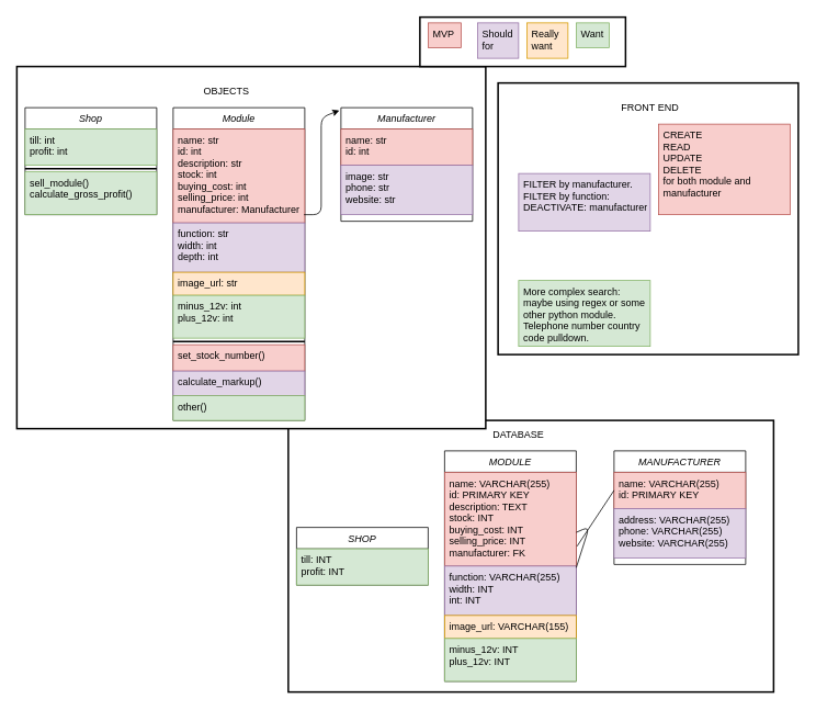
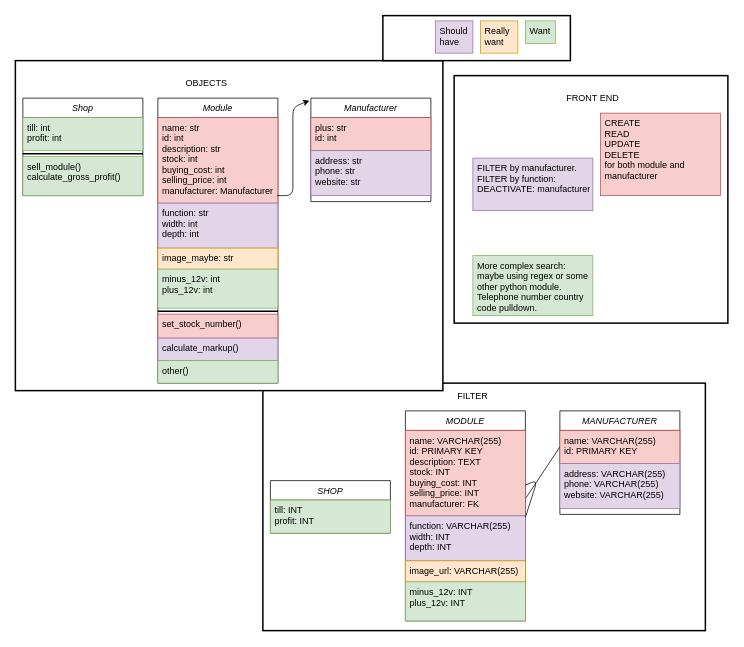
  <mxCell id="0" />
  <mxCell id="1" parent="0" />
  <mxCell id="2" value="" style="rounded=0;whiteSpace=wrap;html=1;strokeWidth=2;" parent="1" vertex="1"><mxGeometry x="350" y="510" width="590" height="330" as="geometry" /></mxCell>
  <mxCell id="3" value="" style="rounded=0;whiteSpace=wrap;html=1;strokeWidth=2;" parent="1" vertex="1"><mxGeometry y="80" width="570" height="440" as="geometry" x="20" /></mxCell>
  <mxCell id="4" value="" style="rounded=0;whiteSpace=wrap;html=1;strokeWidth=2;" parent="1" vertex="1"><mxGeometry x="510" y="20" width="250" height="60" as="geometry" /></mxCell>
  <mxCell id="5" value="" style="rounded=0;whiteSpace=wrap;html=1;strokeWidth=2;" parent="1" vertex="1"><mxGeometry x="605" y="100" width="365" height="330" as="geometry" /></mxCell>
  <mxCell id="6" value="" style="group" parent="1" vertex="1" connectable="0"><mxGeometry x="210" y="90" width="360" height="410" as="geometry" /></mxCell>
  <mxCell id="7" value="Module" style="swimlane;fontStyle=2;align=center;verticalAlign=top;childLayout=stackLayout;horizontal=1;startSize=26;horizontalStack=0;resizeParent=1;resizeLast=0;collapsible=1;marginBottom=0;rounded=0;shadow=0;strokeWidth=1;" parent="6" vertex="1"><mxGeometry y="40" width="160" height="380" as="geometry"><mxRectangle x="220" y="120" width="160" height="26" as="alternateBounds" /></mxGeometry></mxCell>
  <mxCell id="8" value="name: str&#10;id: int&#10;description: str&#10;stock: int&#10;buying_cost: int&#10;selling_price: int&#10;manufacturer: Manufacturer&#10;" style="text;align=left;verticalAlign=top;spacingLeft=4;spacingRight=4;overflow=hidden;rotatable=0;points=[[0,0.5],[1,0.5]];portConstraint=eastwest;fillColor=#f8cecc;strokeColor=#b85450;" parent="7" vertex="1"><mxGeometry y="26" width="160" height="114" as="geometry" /></mxCell>
  <mxCell id="9" value="function: str&#10;width: int&#10;depth: int&#10;" style="text;align=left;verticalAlign=top;spacingLeft=4;spacingRight=4;overflow=hidden;rotatable=0;points=[[0,0.5],[1,0.5]];portConstraint=eastwest;rounded=0;shadow=0;html=0;fillColor=#e1d5e7;strokeColor=#9673a6;" parent="7" vertex="1"><mxGeometry y="140" width="160" height="60" as="geometry" /></mxCell>
- <mxCell id="10" value="image_url: str" style="text;align=left;verticalAlign=top;spacingLeft=4;spacingRight=4;overflow=hidden;rotatable=0;points=[[0,0.5],[1,0.5]];portConstraint=eastwest;rounded=0;shadow=0;html=0;fillColor=#ffe6cc;strokeColor=#d79b00;" parent="7" vertex="1"><mxGeometry y="200" width="160" height="28" as="geometry" /></mxCell>
+ <mxCell id="10" value="image_maybe: str" style="text;align=left;verticalAlign=top;spacingLeft=4;spacingRight=4;overflow=hidden;rotatable=0;points=[[0,0.5],[1,0.5]];portConstraint=eastwest;rounded=0;shadow=0;html=0;fillColor=#ffe6cc;strokeColor=#d79b00;" parent="7" vertex="1"><mxGeometry y="200" width="160" height="28" as="geometry" /></mxCell>
  <mxCell id="11" value="minus_12v: int&#10;plus_12v: int&#10;" style="text;align=left;verticalAlign=top;spacingLeft=4;spacingRight=4;overflow=hidden;rotatable=0;points=[[0,0.5],[1,0.5]];portConstraint=eastwest;rounded=0;shadow=0;html=0;fillColor=#d5e8d4;strokeColor=#82b366;" parent="7" vertex="1"><mxGeometry y="228" width="160" height="52" as="geometry" /></mxCell>
  <mxCell id="12" value="" style="line;html=1;strokeWidth=2;align=left;verticalAlign=middle;spacingTop=-1;spacingLeft=3;spacingRight=3;rotatable=0;labelPosition=right;points=[];portConstraint=eastwest;" parent="7" vertex="1"><mxGeometry y="280" width="160" height="8" as="geometry" /></mxCell>
  <mxCell id="13" value="set_stock_number()" style="text;align=left;verticalAlign=top;spacingLeft=4;spacingRight=4;overflow=hidden;rotatable=0;points=[[0,0.5],[1,0.5]];portConstraint=eastwest;fillColor=#f8cecc;strokeColor=#b85450;" parent="7" vertex="1"><mxGeometry y="288" width="160" height="32" as="geometry" /></mxCell>
  <mxCell id="14" value="calculate_markup()" style="text;align=left;verticalAlign=top;spacingLeft=4;spacingRight=4;overflow=hidden;rotatable=0;points=[[0,0.5],[1,0.5]];portConstraint=eastwest;fillColor=#e1d5e7;strokeColor=#9673a6;" parent="7" vertex="1"><mxGeometry y="320" width="160" height="30" as="geometry" /></mxCell>
  <mxCell id="15" value="other()" style="text;align=left;verticalAlign=top;spacingLeft=4;spacingRight=4;overflow=hidden;rotatable=0;points=[[0,0.5],[1,0.5]];portConstraint=eastwest;fillColor=#d5e8d4;strokeColor=#82b366;" parent="7" vertex="1"><mxGeometry y="350" width="160" height="30" as="geometry" /></mxCell>
  <mxCell id="16" value="Manufacturer" style="swimlane;fontStyle=2;align=center;verticalAlign=top;childLayout=stackLayout;horizontal=1;startSize=26;horizontalStack=0;resizeParent=1;resizeLast=0;collapsible=1;marginBottom=0;rounded=0;shadow=0;strokeWidth=1;" parent="6" vertex="1"><mxGeometry x="204" y="40" width="160" height="138" as="geometry"><mxRectangle x="220" y="120" width="160" height="26" as="alternateBounds" /></mxGeometry></mxCell>
- <mxCell id="17" value="name: str&#10;id: int&#10;" style="text;align=left;verticalAlign=top;spacingLeft=4;spacingRight=4;overflow=hidden;rotatable=0;points=[[0,0.5],[1,0.5]];portConstraint=eastwest;fillColor=#f8cecc;strokeColor=#b85450;" parent="16" vertex="1"><mxGeometry y="26" width="160" height="44" as="geometry" /></mxCell>
- <mxCell id="18" value="image: str&#10;phone: str&#10;website: str" style="text;align=left;verticalAlign=top;spacingLeft=4;spacingRight=4;overflow=hidden;rotatable=0;points=[[0,0.5],[1,0.5]];portConstraint=eastwest;rounded=0;shadow=0;html=0;fillColor=#e1d5e7;strokeColor=#9673a6;" parent="16" vertex="1"><mxGeometry y="70" width="160" height="60" as="geometry" /></mxCell>
+ <mxCell id="17" value="plus: str&#10;id: int&#10;" style="text;align=left;verticalAlign=top;spacingLeft=4;spacingRight=4;overflow=hidden;rotatable=0;points=[[0,0.5],[1,0.5]];portConstraint=eastwest;fillColor=#f8cecc;strokeColor=#b85450;" parent="16" vertex="1"><mxGeometry y="26" width="160" height="44" as="geometry" /></mxCell>
+ <mxCell id="18" value="address: str&#10;phone: str&#10;website: str" style="text;align=left;verticalAlign=top;spacingLeft=4;spacingRight=4;overflow=hidden;rotatable=0;points=[[0,0.5],[1,0.5]];portConstraint=eastwest;rounded=0;shadow=0;html=0;fillColor=#e1d5e7;strokeColor=#9673a6;" parent="16" vertex="1"><mxGeometry y="70" width="160" height="60" as="geometry" /></mxCell>
  <mxCell id="19" value="" style="endArrow=classic;html=1;entryX=-0.012;entryY=0.024;entryDx=0;entryDy=0;entryPerimeter=0;" parent="6" target="16" edge="1"><mxGeometry width="50" height="50" relative="1" as="geometry"><mxPoint x="159" y="170" as="sourcePoint" /><mxPoint x="310" y="260" as="targetPoint" /><Array as="points"><mxPoint x="180" y="170" /><mxPoint x="180" y="52" /></Array></mxGeometry></mxCell>
  <mxCell id="20" value="OBJECTS" style="text;html=1;strokeColor=none;fillColor=none;align=center;verticalAlign=middle;whiteSpace=wrap;rounded=0;" parent="6" vertex="1"><mxGeometry x="45" y="10" width="40" height="20" as="geometry" /></mxCell>
  <mxCell id="21" value="" style="group" parent="1" vertex="1" connectable="0"><mxGeometry x="630" y="120" width="160" height="300" as="geometry" /></mxCell>
  <mxCell id="22" value="FILTER by manufacturer.&#10;FILTER by function:&#10;DEACTIVATE: manufacturer" style="text;align=left;verticalAlign=top;spacingLeft=4;spacingRight=4;overflow=hidden;rotatable=0;points=[[0,0.5],[1,0.5]];portConstraint=eastwest;fillColor=#e1d5e7;strokeColor=#9673a6;" parent="21" vertex="1"><mxGeometry y="90" width="160" height="70" as="geometry" /></mxCell>
  <mxCell id="23" value="More complex search:&#10;maybe using regex or some&#10;other python module.&#10;Telephone number country&#10;code pulldown." style="text;align=left;verticalAlign=top;spacingLeft=4;spacingRight=4;overflow=hidden;rotatable=0;points=[[0,0.5],[1,0.5]];portConstraint=eastwest;fillColor=#d5e8d4;strokeColor=#82b366;" parent="21" vertex="1"><mxGeometry y="220" width="160" height="80" as="geometry" /></mxCell>
  <mxCell id="24" value="" style="group" parent="1" vertex="1" connectable="0"><mxGeometry x="520" y="27" width="220" height="43" as="geometry" /></mxCell>
  <mxCell id="25" value="Really &#10;want" style="text;align=left;verticalAlign=top;spacingLeft=4;spacingRight=4;overflow=hidden;rotatable=0;points=[[0,0.5],[1,0.5]];portConstraint=eastwest;rounded=0;shadow=0;html=0;fillColor=#ffe6cc;strokeColor=#d79b00;" parent="24" vertex="1"><mxGeometry x="120" width="50" height="43" as="geometry" /></mxCell>
- <mxCell id="26" value="Should&#10;for" style="text;align=left;verticalAlign=top;spacingLeft=4;spacingRight=4;overflow=hidden;rotatable=0;points=[[0,0.5],[1,0.5]];portConstraint=eastwest;rounded=0;shadow=0;html=0;fillColor=#e1d5e7;strokeColor=#9673a6;" parent="24" vertex="1"><mxGeometry x="60" width="50" height="43" as="geometry" /></mxCell>
+ <mxCell id="26" value="Should&#10;have" style="text;align=left;verticalAlign=top;spacingLeft=4;spacingRight=4;overflow=hidden;rotatable=0;points=[[0,0.5],[1,0.5]];portConstraint=eastwest;rounded=0;shadow=0;html=0;fillColor=#e1d5e7;strokeColor=#9673a6;" parent="24" vertex="1"><mxGeometry x="60" width="50" height="43" as="geometry" /></mxCell>
  <mxCell id="27" value="" style="group" parent="24" vertex="1" connectable="0"><mxGeometry width="220" height="30" as="geometry" /></mxCell>
- <mxCell id="28" value="MVP" style="text;align=left;verticalAlign=top;spacingLeft=4;spacingRight=4;overflow=hidden;rotatable=0;points=[[0,0.5],[1,0.5]];portConstraint=eastwest;rounded=0;shadow=0;html=0;fillColor=#f8cecc;strokeColor=#b85450;" parent="27" vertex="1"><mxGeometry width="40" height="30" as="geometry" /></mxCell>
  <mxCell id="29" value="Want" style="text;align=left;verticalAlign=top;spacingLeft=4;spacingRight=4;overflow=hidden;rotatable=0;points=[[0,0.5],[1,0.5]];portConstraint=eastwest;rounded=0;shadow=0;html=0;fillColor=#d5e8d4;strokeColor=#82b366;" parent="27" vertex="1"><mxGeometry x="180" width="40" height="30" as="geometry" /></mxCell>
  <mxCell id="30" value="Shop" style="swimlane;fontStyle=2;align=center;verticalAlign=top;childLayout=stackLayout;horizontal=1;startSize=26;horizontalStack=0;resizeParent=1;resizeLast=0;collapsible=1;marginBottom=0;rounded=0;shadow=0;strokeWidth=1;" parent="1" vertex="1"><mxGeometry x="30" y="130" width="160" height="130" as="geometry"><mxRectangle x="220" y="120" width="160" height="26" as="alternateBounds" /></mxGeometry></mxCell>
  <mxCell id="31" value="till: int&#10;profit: int" style="text;align=left;verticalAlign=top;spacingLeft=4;spacingRight=4;overflow=hidden;rotatable=0;points=[[0,0.5],[1,0.5]];portConstraint=eastwest;fillColor=#d5e8d4;strokeColor=#82b366;" parent="30" vertex="1"><mxGeometry y="26" width="160" height="44" as="geometry" /></mxCell>
  <mxCell id="32" value="" style="line;html=1;strokeWidth=2;align=left;verticalAlign=middle;spacingTop=-1;spacingLeft=3;spacingRight=3;rotatable=0;labelPosition=right;points=[];portConstraint=eastwest;" parent="30" vertex="1"><mxGeometry y="70" width="160" height="8" as="geometry" /></mxCell>
  <mxCell id="33" value="sell_module()&#10;calculate_gross_profit()" style="text;align=left;verticalAlign=top;spacingLeft=4;spacingRight=4;overflow=hidden;rotatable=0;points=[[0,0.5],[1,0.5]];portConstraint=eastwest;fillColor=#d5e8d4;strokeColor=#82b366;" parent="30" vertex="1"><mxGeometry y="78" width="160" height="52" as="geometry" /></mxCell>
  <mxCell id="34" value="" style="group" parent="1" vertex="1" connectable="0"><mxGeometry x="800" y="120" width="160" height="300" as="geometry" /></mxCell>
  <mxCell id="35" value="CREATE&#10;READ&#10;UPDATE&#10;DELETE&#10;for both module and &#10;manufacturer" style="text;align=left;verticalAlign=top;spacingLeft=4;spacingRight=4;overflow=hidden;rotatable=0;points=[[0,0.5],[1,0.5]];portConstraint=eastwest;fillColor=#f8cecc;strokeColor=#b85450;" parent="34" vertex="1"><mxGeometry y="30" width="160" height="110" as="geometry" /></mxCell>
  <mxCell id="36" value="FRONT END" style="text;html=1;strokeColor=none;fillColor=none;align=center;verticalAlign=middle;whiteSpace=wrap;rounded=0;" parent="34" vertex="1"><mxGeometry x="-50" width="80" height="20" as="geometry" /></mxCell>
  <mxCell id="37" value="" style="group" parent="1" vertex="1" connectable="0"><mxGeometry x="360" y="517" width="546" height="310" as="geometry" /></mxCell>
  <mxCell id="38" value="" style="group" parent="37" vertex="1" connectable="0"><mxGeometry x="180" width="366" height="310" as="geometry" /></mxCell>
  <mxCell id="39" value="MODULE" style="swimlane;fontStyle=2;align=center;verticalAlign=top;childLayout=stackLayout;horizontal=1;startSize=26;horizontalStack=0;resizeParent=1;resizeLast=0;collapsible=1;marginBottom=0;rounded=0;shadow=0;strokeWidth=1;" parent="38" vertex="1"><mxGeometry y="30" width="160" height="280" as="geometry"><mxRectangle x="220" y="120" width="160" height="26" as="alternateBounds" /></mxGeometry></mxCell>
  <mxCell id="40" value="name: VARCHAR(255)&#10;id: PRIMARY KEY&#10;description: TEXT&#10;stock: INT&#10;buying_cost: INT&#10;selling_price: INT&#10;manufacturer: FK" style="text;align=left;verticalAlign=top;spacingLeft=4;spacingRight=4;overflow=hidden;rotatable=0;points=[[0,0.5],[1,0.5]];portConstraint=eastwest;fillColor=#f8cecc;strokeColor=#b85450;" parent="39" vertex="1"><mxGeometry y="26" width="160" height="114" as="geometry" /></mxCell>
- <mxCell id="41" value="function: VARCHAR(255)&#10;width: INT&#10;int: INT&#10;" style="text;align=left;verticalAlign=top;spacingLeft=4;spacingRight=4;overflow=hidden;rotatable=0;points=[[0,0.5],[1,0.5]];portConstraint=eastwest;rounded=0;shadow=0;html=0;fillColor=#e1d5e7;strokeColor=#9673a6;" parent="39" vertex="1"><mxGeometry y="140" width="160" height="60" as="geometry" /></mxCell>
- <mxCell id="42" value="image_url: VARCHAR(155)" style="text;align=left;verticalAlign=top;spacingLeft=4;spacingRight=4;overflow=hidden;rotatable=0;points=[[0,0.5],[1,0.5]];portConstraint=eastwest;rounded=0;shadow=0;html=0;fillColor=#ffe6cc;strokeColor=#d79b00;" parent="39" vertex="1"><mxGeometry y="200" width="160" height="28" as="geometry" /></mxCell>
+ <mxCell id="41" value="function: VARCHAR(255)&#10;width: INT&#10;depth: INT&#10;" style="text;align=left;verticalAlign=top;spacingLeft=4;spacingRight=4;overflow=hidden;rotatable=0;points=[[0,0.5],[1,0.5]];portConstraint=eastwest;rounded=0;shadow=0;html=0;fillColor=#e1d5e7;strokeColor=#9673a6;" parent="39" vertex="1"><mxGeometry y="140" width="160" height="60" as="geometry" /></mxCell>
+ <mxCell id="42" value="image_url: VARCHAR(255)" style="text;align=left;verticalAlign=top;spacingLeft=4;spacingRight=4;overflow=hidden;rotatable=0;points=[[0,0.5],[1,0.5]];portConstraint=eastwest;rounded=0;shadow=0;html=0;fillColor=#ffe6cc;strokeColor=#d79b00;" parent="39" vertex="1"><mxGeometry y="200" width="160" height="28" as="geometry" /></mxCell>
  <mxCell id="43" value="minus_12v: INT&#10;plus_12v: INT" style="text;align=left;verticalAlign=top;spacingLeft=4;spacingRight=4;overflow=hidden;rotatable=0;points=[[0,0.5],[1,0.5]];portConstraint=eastwest;rounded=0;shadow=0;html=0;fillColor=#d5e8d4;strokeColor=#82b366;" parent="39" vertex="1"><mxGeometry y="228" width="160" height="52" as="geometry" /></mxCell>
  <mxCell id="44" value="" style="endArrow=none;html=1;entryX=1;entryY=0.623;entryDx=0;entryDy=0;entryPerimeter=0;exitX=1;exitY=0.5;exitDx=0;exitDy=0;" parent="39" edge="1"><mxGeometry width="50" height="50" relative="1" as="geometry"><mxPoint x="160" y="142" as="sourcePoint" /><mxPoint x="160" y="99.022" as="targetPoint" /><Array as="points"><mxPoint x="176" y="92" /></Array></mxGeometry></mxCell>
- <mxCell id="45" value="DATABASE" style="text;html=1;strokeColor=none;fillColor=none;align=center;verticalAlign=middle;whiteSpace=wrap;rounded=0;" parent="38" vertex="1"><mxGeometry x="70" width="40" height="20" as="geometry" /></mxCell>
+ <mxCell id="45" value="FILTER" style="text;html=1;strokeColor=none;fillColor=none;align=center;verticalAlign=middle;whiteSpace=wrap;rounded=0;" parent="38" vertex="1"><mxGeometry x="70" width="40" height="20" as="geometry" /></mxCell>
  <mxCell id="46" value="MANUFACTURER" style="swimlane;fontStyle=2;align=center;verticalAlign=top;childLayout=stackLayout;horizontal=1;startSize=26;horizontalStack=0;resizeParent=1;resizeLast=0;collapsible=1;marginBottom=0;rounded=0;shadow=0;strokeWidth=1;" parent="38" vertex="1"><mxGeometry x="206" y="30" width="160" height="138" as="geometry"><mxRectangle x="220" y="120" width="160" height="26" as="alternateBounds" /></mxGeometry></mxCell>
  <mxCell id="47" value="name: VARCHAR(255)&#10;id: PRIMARY KEY&#10;" style="text;align=left;verticalAlign=top;spacingLeft=4;spacingRight=4;overflow=hidden;rotatable=0;points=[[0,0.5],[1,0.5]];portConstraint=eastwest;fillColor=#f8cecc;strokeColor=#b85450;" parent="46" vertex="1"><mxGeometry y="26" width="160" height="44" as="geometry" /></mxCell>
  <mxCell id="48" value="address: VARCHAR(255)&#10;phone: VARCHAR(255)&#10;website: VARCHAR(255)" style="text;align=left;verticalAlign=top;spacingLeft=4;spacingRight=4;overflow=hidden;rotatable=0;points=[[0,0.5],[1,0.5]];portConstraint=eastwest;rounded=0;shadow=0;html=0;fillColor=#e1d5e7;strokeColor=#9673a6;" parent="46" vertex="1"><mxGeometry y="70" width="160" height="60" as="geometry" /></mxCell>
  <mxCell id="49" value="" style="endArrow=none;html=1;entryX=0;entryY=0.5;entryDx=0;entryDy=0;exitX=1.006;exitY=0.789;exitDx=0;exitDy=0;exitPerimeter=0;" parent="38" source="40" target="47" edge="1"><mxGeometry width="50" height="50" relative="1" as="geometry"><mxPoint x="160" y="150" as="sourcePoint" /><mxPoint x="210" y="100" as="targetPoint" /></mxGeometry></mxCell>
  <mxCell id="50" value="SHOP" style="swimlane;fontStyle=2;align=center;verticalAlign=top;childLayout=stackLayout;horizontal=1;startSize=26;horizontalStack=0;resizeParent=1;resizeLast=0;collapsible=1;marginBottom=0;rounded=0;shadow=0;strokeWidth=1;" parent="37" vertex="1"><mxGeometry y="123" width="160" height="70" as="geometry"><mxRectangle x="220" y="120" width="160" height="26" as="alternateBounds" /></mxGeometry></mxCell>
  <mxCell id="51" value="till: INT&#10;profit: INT" style="text;align=left;verticalAlign=top;spacingLeft=4;spacingRight=4;overflow=hidden;rotatable=0;points=[[0,0.5],[1,0.5]];portConstraint=eastwest;fillColor=#d5e8d4;strokeColor=#82b366;" parent="50" vertex="1"><mxGeometry y="26" width="160" height="44" as="geometry" /></mxCell>
